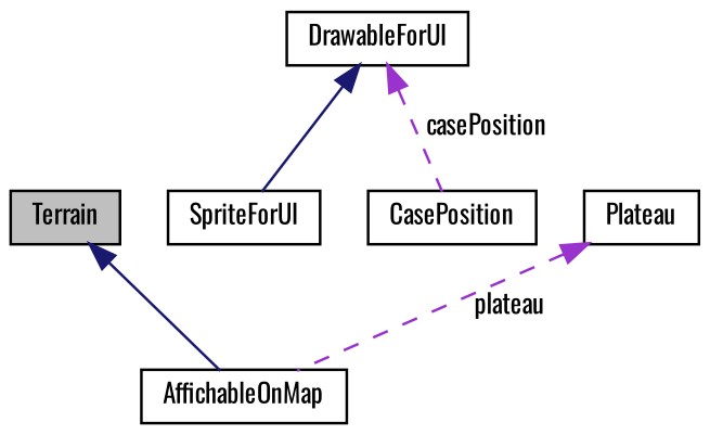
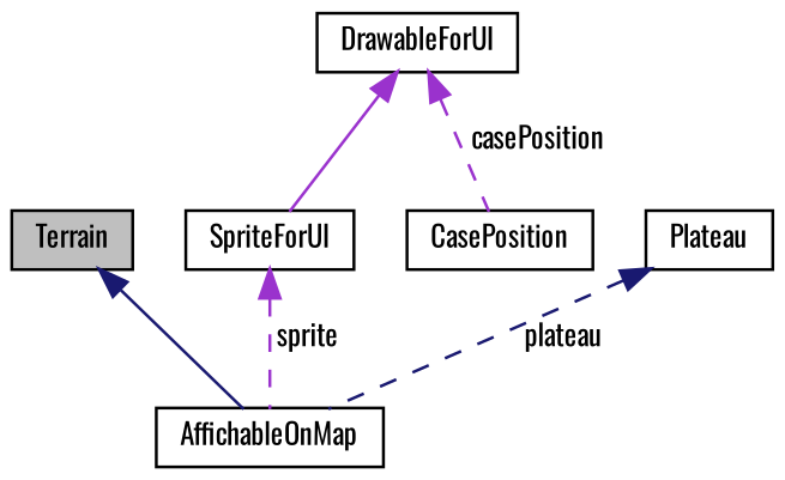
  digraph {
    fontname=Oswald
    node [color=black fillcolor=white fontname=Oswald fontsize=10 shape=record style=filled]
    edge [color=darkorchid3 dir=back fontname=Oswald fontsize=10 labelfontname=Helvetica labelfontsize=10 style=dashed]
    n1 [fillcolor=grey75 fontcolor=black height=0.2 label=Terrain width=0.4]
    n2 [height=0.2 label=AffichableOnMap width=0.4]
    n3 [height=0.2 label=SpriteForUI width=0.4]
    n4 [height=0.2 label=DrawableForUI width=0.4]
    n5 [height=0.2 label=CasePosition width=0.4]
    n6 [height=0.2 label=Plateau width=0.4]
    n1 -> n2 [color=midnightblue style=solid]
-   n4 -> n3 [color=midnightblue style=solid]
+   n3 -> n2 [label=" sprite"]
+   n4 -> n3 [style=solid]
    n4 -> n5 [label=" casePosition"]
-   n6 -> n2 [label=" plateau"]
+   n6 -> n2 [color=midnightblue label=" plateau"]
  }
